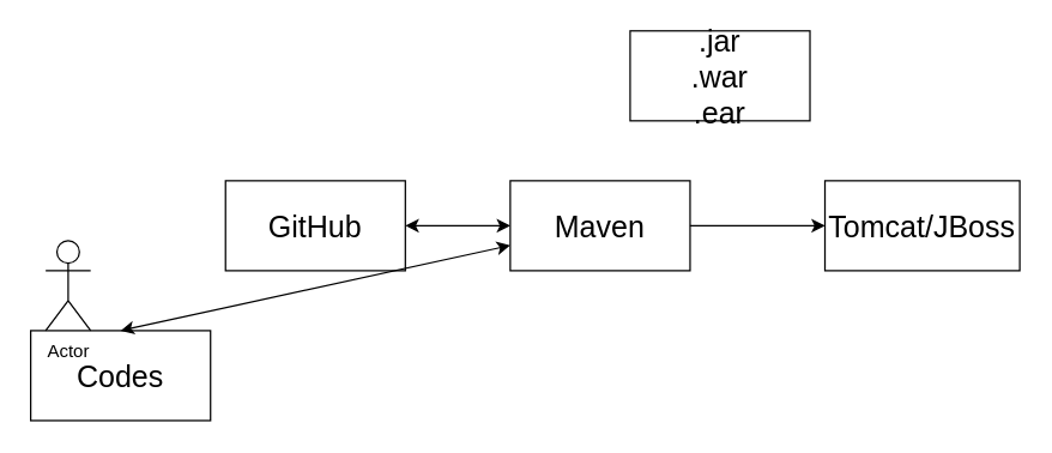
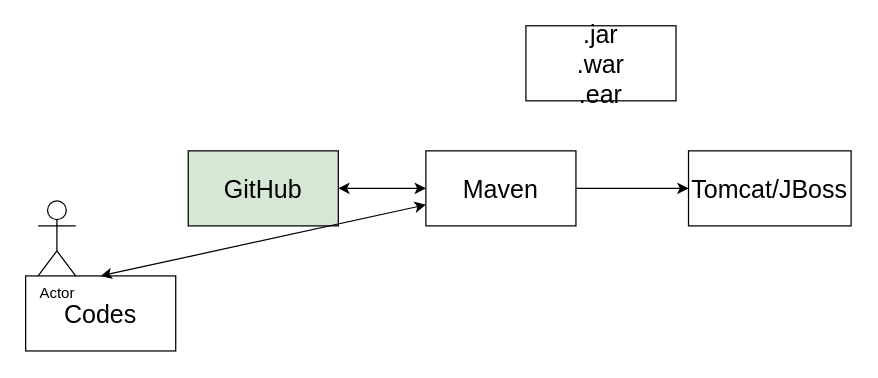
  <mxCell id="0" />
  <mxCell id="1" parent="0" />
  <mxCell id="2" value="Maven" style="rounded=0;whiteSpace=wrap;html=1;fontSize=20;" vertex="1" parent="1"><mxGeometry x="340" y="120" width="120" height="60" as="geometry" /></mxCell>
- <mxCell id="3" value="&lt;font style=&quot;font-size: 20px;&quot;&gt;GitHub&lt;/font&gt;" style="rounded=0;whiteSpace=wrap;html=1;" vertex="1" parent="1"><mxGeometry x="150" y="120" width="120" height="60" as="geometry" /></mxCell>
+ <mxCell id="3" value="&lt;font style=&quot;font-size: 20px;&quot;&gt;GitHub&lt;/font&gt;" style="rounded=0;whiteSpace=wrap;html=1;fillColor=#d5e8d4;" vertex="1" parent="1"><mxGeometry x="150" y="120" width="120" height="60" as="geometry" /></mxCell>
  <mxCell id="4" value="Tomcat/JBoss" style="rounded=0;whiteSpace=wrap;html=1;fontSize=20;" vertex="1" parent="1"><mxGeometry x="550" y="120" width="130" height="60" as="geometry" /></mxCell>
  <mxCell id="5" value="" style="endArrow=classic;startArrow=classic;html=1;rounded=0;entryX=0;entryY=0.5;entryDx=0;entryDy=0;" edge="1" parent="1" target="2"><mxGeometry width="50" height="50" relative="1" as="geometry"><mxPoint x="270" y="150" as="sourcePoint" /><mxPoint x="320" y="100" as="targetPoint" /></mxGeometry></mxCell>
  <mxCell id="6" value="" style="endArrow=classic;html=1;rounded=0;entryX=0;entryY=0.5;entryDx=0;entryDy=0;" edge="1" parent="1" target="4"><mxGeometry width="50" height="50" relative="1" as="geometry"><mxPoint x="460" y="150" as="sourcePoint" /><mxPoint x="510" y="100" as="targetPoint" /></mxGeometry></mxCell>
  <mxCell id="7" value="&lt;font style=&quot;font-size: 20px;&quot;&gt;Codes&lt;/font&gt;" style="rounded=0;whiteSpace=wrap;html=1;" vertex="1" parent="1"><mxGeometry x="20" y="220" width="120" height="60" as="geometry" /></mxCell>
  <mxCell id="8" value="" style="endArrow=classic;startArrow=classic;html=1;rounded=0;exitX=0.5;exitY=0;exitDx=0;exitDy=0;" edge="1" parent="1" source="7" target="2"><mxGeometry width="50" height="50" relative="1" as="geometry"><mxPoint x="60" y="210" as="sourcePoint" /><mxPoint x="130" y="210" as="targetPoint" /></mxGeometry></mxCell>
  <mxCell id="9" value="Actor" style="shape=umlActor;verticalLabelPosition=bottom;verticalAlign=top;html=1;outlineConnect=0;" vertex="1" parent="1"><mxGeometry x="30" y="160" width="30" height="60" as="geometry" /></mxCell>
  <mxCell id="10" value=".jar&lt;br&gt;.war&lt;br&gt;.ear" style="rounded=0;whiteSpace=wrap;html=1;fontSize=20;" vertex="1" parent="1"><mxGeometry x="420" y="20" width="120" height="60" as="geometry" /></mxCell>
